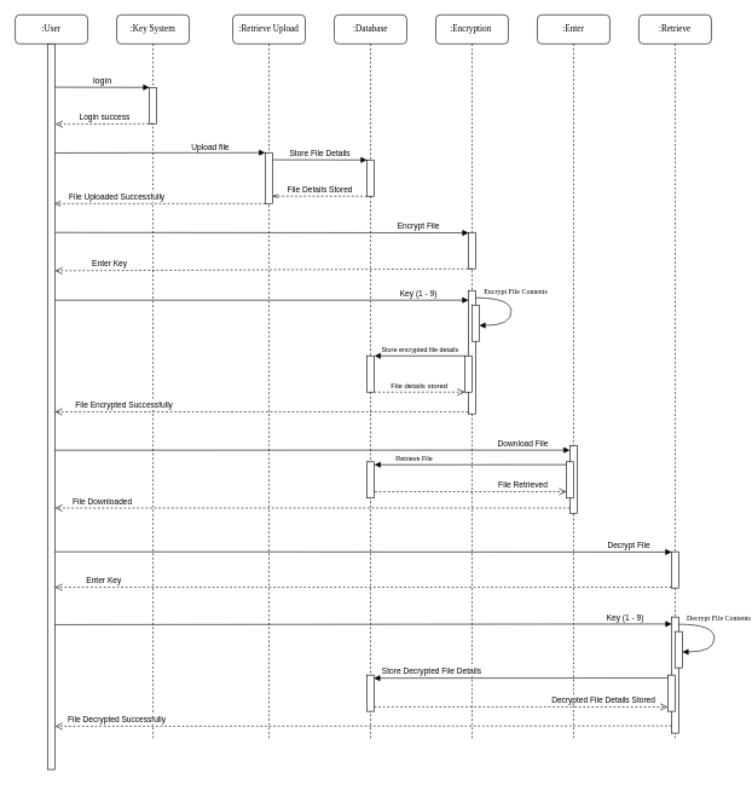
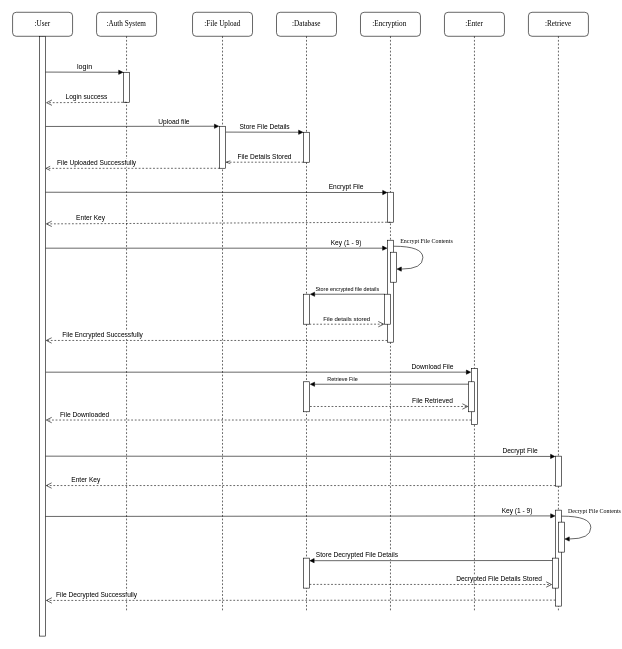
  <mxCell id="0" />
  <mxCell id="1" parent="0" />
- <mxCell id="2" value=":Key System" style="shape=umlLifeline;perimeter=lifelinePerimeter;whiteSpace=wrap;html=1;container=1;collapsible=0;recursiveResize=0;outlineConnect=0;rounded=1;shadow=0;comic=0;labelBackgroundColor=none;strokeWidth=1;fontFamily=Verdana;fontSize=12;align=center;" parent="1" vertex="1"><mxGeometry x="160" y="20" width="100" height="1000" as="geometry" /></mxCell>
+ <mxCell id="2" value=":Auth System" style="shape=umlLifeline;perimeter=lifelinePerimeter;whiteSpace=wrap;html=1;container=1;collapsible=0;recursiveResize=0;outlineConnect=0;rounded=1;shadow=0;comic=0;labelBackgroundColor=none;strokeWidth=1;fontFamily=Verdana;fontSize=12;align=center;" parent="1" vertex="1"><mxGeometry x="160" y="20" width="100" height="1000" as="geometry" /></mxCell>
  <mxCell id="3" value="" style="html=1;points=[];perimeter=orthogonalPerimeter;rounded=0;shadow=0;comic=0;labelBackgroundColor=none;strokeWidth=1;fontFamily=Verdana;fontSize=12;align=center;" parent="2" vertex="1"><mxGeometry x="45" y="100" width="10" height="50" as="geometry" /></mxCell>
- <mxCell id="4" value=":Retrieve Upload" style="shape=umlLifeline;perimeter=lifelinePerimeter;whiteSpace=wrap;html=1;container=1;collapsible=0;recursiveResize=0;outlineConnect=0;rounded=1;shadow=0;comic=0;labelBackgroundColor=none;strokeWidth=1;fontFamily=Verdana;fontSize=12;align=center;" parent="1" vertex="1"><mxGeometry x="320" y="20" width="100" height="1000" as="geometry" /></mxCell>
+ <mxCell id="4" value=":File Upload" style="shape=umlLifeline;perimeter=lifelinePerimeter;whiteSpace=wrap;html=1;container=1;collapsible=0;recursiveResize=0;outlineConnect=0;rounded=1;shadow=0;comic=0;labelBackgroundColor=none;strokeWidth=1;fontFamily=Verdana;fontSize=12;align=center;" parent="1" vertex="1"><mxGeometry x="320" y="20" width="100" height="1000" as="geometry" /></mxCell>
  <mxCell id="5" value="" style="html=1;points=[];perimeter=orthogonalPerimeter;rounded=0;shadow=0;comic=0;labelBackgroundColor=none;strokeWidth=1;fontFamily=Verdana;fontSize=12;align=center;" parent="4" vertex="1"><mxGeometry x="45" y="190" width="10" height="70" as="geometry" /></mxCell>
  <mxCell id="6" value=":Database" style="shape=umlLifeline;perimeter=lifelinePerimeter;whiteSpace=wrap;html=1;container=1;collapsible=0;recursiveResize=0;outlineConnect=0;rounded=1;shadow=0;comic=0;labelBackgroundColor=none;strokeWidth=1;fontFamily=Verdana;fontSize=12;align=center;" parent="1" vertex="1"><mxGeometry x="460" y="20" width="100" height="1000" as="geometry" /></mxCell>
  <mxCell id="7" value="" style="html=1;points=[[0,0,0,0,5],[0,1,0,0,-5],[1,0,0,0,5],[1,1,0,0,-5]];perimeter=orthogonalPerimeter;outlineConnect=0;targetShapes=umlLifeline;portConstraint=eastwest;newEdgeStyle={&quot;curved&quot;:0,&quot;rounded&quot;:0};" vertex="1" parent="6"><mxGeometry x="45" y="200" width="10" height="50" as="geometry" /></mxCell>
  <mxCell id="8" value="" style="html=1;points=[];perimeter=orthogonalPerimeter;rounded=0;shadow=0;comic=0;labelBackgroundColor=none;strokeWidth=1;fontFamily=Verdana;fontSize=12;align=center;" vertex="1" parent="6"><mxGeometry x="45" y="470" width="10" height="50" as="geometry" /></mxCell>
  <mxCell id="9" value="" style="html=1;points=[];perimeter=orthogonalPerimeter;rounded=0;shadow=0;comic=0;labelBackgroundColor=none;strokeWidth=1;fontFamily=Verdana;fontSize=12;align=center;" vertex="1" parent="6"><mxGeometry x="45" y="616" width="10" height="50" as="geometry" /></mxCell>
  <mxCell id="10" value="" style="html=1;points=[];perimeter=orthogonalPerimeter;rounded=0;shadow=0;comic=0;labelBackgroundColor=none;strokeWidth=1;fontFamily=Verdana;fontSize=12;align=center;" vertex="1" parent="6"><mxGeometry x="45" y="910" width="10" height="50" as="geometry" /></mxCell>
  <mxCell id="11" value=":Encryption&amp;nbsp;" style="shape=umlLifeline;perimeter=lifelinePerimeter;whiteSpace=wrap;html=1;container=1;collapsible=0;recursiveResize=0;outlineConnect=0;rounded=1;shadow=0;comic=0;labelBackgroundColor=none;strokeWidth=1;fontFamily=Verdana;fontSize=12;align=center;" parent="1" vertex="1"><mxGeometry x="600" y="20" width="100" height="1000" as="geometry" /></mxCell>
  <mxCell id="12" value="" style="html=1;points=[];perimeter=orthogonalPerimeter;rounded=0;shadow=0;comic=0;labelBackgroundColor=none;strokeWidth=1;fontFamily=Verdana;fontSize=12;align=center;" vertex="1" parent="11"><mxGeometry x="45" y="300" width="10" height="50" as="geometry" /></mxCell>
  <mxCell id="13" value="" style="html=1;points=[];perimeter=orthogonalPerimeter;rounded=0;shadow=0;comic=0;labelBackgroundColor=none;strokeWidth=1;fontFamily=Verdana;fontSize=12;align=center;" vertex="1" parent="11"><mxGeometry x="45" y="380" width="10" height="170" as="geometry" /></mxCell>
  <mxCell id="14" value="" style="html=1;points=[];perimeter=orthogonalPerimeter;rounded=0;shadow=0;comic=0;labelBackgroundColor=none;strokeWidth=1;fontFamily=Verdana;fontSize=12;align=center;" vertex="1" parent="11"><mxGeometry x="50" y="400" width="10" height="50" as="geometry" /></mxCell>
  <mxCell id="15" value="&lt;font style=&quot;font-size: 10px;&quot;&gt;Encrypt File Contents&lt;/font&gt;" style="html=1;verticalAlign=bottom;endArrow=block;labelBackgroundColor=none;fontFamily=Verdana;fontSize=12;elbow=vertical;edgeStyle=orthogonalEdgeStyle;curved=1;entryX=0.997;entryY=0.562;entryDx=0;entryDy=0;entryPerimeter=0;" edge="1" parent="11" target="14"><mxGeometry x="-0.257" y="6" relative="1" as="geometry"><mxPoint x="55.4" y="390" as="sourcePoint" /><mxPoint x="55.0" y="428.1" as="targetPoint" /><Array as="points"><mxPoint x="104" y="390" /><mxPoint x="104" y="428" /></Array><mxPoint as="offset" /></mxGeometry></mxCell>
  <mxCell id="16" value="" style="html=1;points=[];perimeter=orthogonalPerimeter;rounded=0;shadow=0;comic=0;labelBackgroundColor=none;strokeWidth=1;fontFamily=Verdana;fontSize=12;align=center;" vertex="1" parent="11"><mxGeometry x="40" y="470" width="10" height="50" as="geometry" /></mxCell>
  <mxCell id="17" value="&lt;font style=&quot;font-size: 9px;&quot;&gt;Store encrypted file details&lt;/font&gt;" style="html=1;verticalAlign=bottom;endArrow=block;curved=0;rounded=0;entryX=1.045;entryY=0.001;entryDx=0;entryDy=0;entryPerimeter=0;" edge="1" parent="11" target="8"><mxGeometry width="80" relative="1" as="geometry"><mxPoint x="40" y="470" as="sourcePoint" /><mxPoint x="-80" y="470" as="targetPoint" /></mxGeometry></mxCell>
  <mxCell id="18" value=":Enter" style="shape=umlLifeline;perimeter=lifelinePerimeter;whiteSpace=wrap;html=1;container=1;collapsible=0;recursiveResize=0;outlineConnect=0;rounded=1;shadow=0;comic=0;labelBackgroundColor=none;strokeWidth=1;fontFamily=Verdana;fontSize=12;align=center;" parent="1" vertex="1"><mxGeometry x="740" y="20" width="100" height="1000" as="geometry" /></mxCell>
  <mxCell id="19" value="" style="html=1;points=[];perimeter=orthogonalPerimeter;rounded=0;shadow=0;comic=0;labelBackgroundColor=none;strokeWidth=1;fontFamily=Verdana;fontSize=12;align=center;" vertex="1" parent="18"><mxGeometry x="45" y="594" width="10" height="93" as="geometry" /></mxCell>
  <mxCell id="20" value="" style="html=1;points=[];perimeter=orthogonalPerimeter;rounded=0;shadow=0;comic=0;labelBackgroundColor=none;strokeWidth=1;fontFamily=Verdana;fontSize=12;align=center;" vertex="1" parent="18"><mxGeometry x="40" y="616" width="10" height="50" as="geometry" /></mxCell>
  <mxCell id="21" value=":Retrieve" style="shape=umlLifeline;perimeter=lifelinePerimeter;whiteSpace=wrap;html=1;container=1;collapsible=0;recursiveResize=0;outlineConnect=0;rounded=1;shadow=0;comic=0;labelBackgroundColor=none;strokeWidth=1;fontFamily=Verdana;fontSize=12;align=center;" parent="1" vertex="1"><mxGeometry x="880" y="20" width="100" height="1000" as="geometry" /></mxCell>
  <mxCell id="22" value="" style="html=1;points=[];perimeter=orthogonalPerimeter;rounded=0;shadow=0;comic=0;labelBackgroundColor=none;strokeWidth=1;fontFamily=Verdana;fontSize=12;align=center;" vertex="1" parent="21"><mxGeometry x="45" y="740" width="10" height="50" as="geometry" /></mxCell>
  <mxCell id="23" value="Enter Key" style="html=1;verticalAlign=bottom;endArrow=open;dashed=1;endSize=8;curved=0;rounded=0;" edge="1" parent="21"><mxGeometry x="0.842" relative="1" as="geometry"><mxPoint x="45" y="789" as="sourcePoint" /><mxPoint x="-805" y="789" as="targetPoint" /><mxPoint as="offset" /></mxGeometry></mxCell>
  <mxCell id="24" value="" style="html=1;points=[];perimeter=orthogonalPerimeter;rounded=0;shadow=0;comic=0;labelBackgroundColor=none;strokeWidth=1;fontFamily=Verdana;fontSize=12;align=center;" vertex="1" parent="21"><mxGeometry x="45" y="830" width="10" height="160" as="geometry" /></mxCell>
  <mxCell id="25" value="" style="html=1;points=[];perimeter=orthogonalPerimeter;rounded=0;shadow=0;comic=0;labelBackgroundColor=none;strokeWidth=1;fontFamily=Verdana;fontSize=12;align=center;" vertex="1" parent="21"><mxGeometry x="50" y="850" width="10" height="50" as="geometry" /></mxCell>
  <mxCell id="26" value="&lt;font style=&quot;font-size: 10px;&quot;&gt;Decrypt File Contents&lt;/font&gt;" style="html=1;verticalAlign=bottom;endArrow=block;labelBackgroundColor=none;fontFamily=Verdana;fontSize=12;elbow=vertical;edgeStyle=orthogonalEdgeStyle;curved=1;entryX=0.997;entryY=0.562;entryDx=0;entryDy=0;entryPerimeter=0;" edge="1" parent="21" target="25"><mxGeometry x="-0.257" y="6" relative="1" as="geometry"><mxPoint x="55.4" y="840" as="sourcePoint" /><mxPoint x="55" y="878.1" as="targetPoint" /><Array as="points"><mxPoint x="104" y="840" /><mxPoint x="104" y="878" /></Array><mxPoint as="offset" /></mxGeometry></mxCell>
  <mxCell id="27" value="" style="html=1;points=[];perimeter=orthogonalPerimeter;rounded=0;shadow=0;comic=0;labelBackgroundColor=none;strokeWidth=1;fontFamily=Verdana;fontSize=12;align=center;" vertex="1" parent="21"><mxGeometry x="40" y="910" width="10" height="50" as="geometry" /></mxCell>
  <mxCell id="28" value="File Decrypted Successfully" style="html=1;verticalAlign=bottom;endArrow=open;dashed=1;endSize=8;curved=0;rounded=0;entryX=1.027;entryY=0.774;entryDx=0;entryDy=0;entryPerimeter=0;" edge="1" parent="21"><mxGeometry x="0.801" relative="1" as="geometry"><mxPoint x="45" y="980" as="sourcePoint" /><mxPoint x="-804.73" y="980.552" as="targetPoint" /><mxPoint as="offset" /></mxGeometry></mxCell>
  <mxCell id="29" value=":User" style="shape=umlLifeline;perimeter=lifelinePerimeter;whiteSpace=wrap;html=1;container=1;collapsible=0;recursiveResize=0;outlineConnect=0;rounded=1;shadow=0;comic=0;labelBackgroundColor=none;strokeWidth=1;fontFamily=Verdana;fontSize=12;align=center;" parent="1" vertex="1"><mxGeometry x="20" y="20" width="100" height="1040" as="geometry" /></mxCell>
  <mxCell id="30" value="Download File" style="html=1;verticalAlign=bottom;endArrow=block;curved=0;rounded=0;entryX=-0.033;entryY=0.064;entryDx=0;entryDy=0;entryPerimeter=0;" edge="1" parent="29" target="19"><mxGeometry x="0.818" width="80" relative="1" as="geometry"><mxPoint x="55" y="600" as="sourcePoint" /><mxPoint x="760" y="600" as="targetPoint" /><mxPoint as="offset" /></mxGeometry></mxCell>
  <mxCell id="31" value="" style="html=1;points=[[0,0,0,0,5],[0,1,0,0,-5],[1,0,0,0,5],[1,1,0,0,-5]];perimeter=orthogonalPerimeter;outlineConnect=0;targetShapes=umlLifeline;portConstraint=eastwest;newEdgeStyle={&quot;curved&quot;:0,&quot;rounded&quot;:0};" vertex="1" parent="29"><mxGeometry x="45" y="40" width="10" height="1000" as="geometry" /></mxCell>
  <mxCell id="32" value="&lt;font face=&quot;Helvetica&quot;&gt;login&lt;/font&gt;" style="html=1;verticalAlign=bottom;endArrow=block;entryX=0;entryY=0;labelBackgroundColor=none;fontFamily=Verdana;fontSize=12;edgeStyle=elbowEdgeStyle;elbow=vertical;" parent="1" target="3" edge="1"><mxGeometry relative="1" as="geometry"><mxPoint x="75" y="119.667" as="sourcePoint" /></mxGeometry></mxCell>
  <mxCell id="33" value="Upload file" style="html=1;verticalAlign=bottom;endArrow=block;curved=0;rounded=0;entryX=-0.036;entryY=-0.001;entryDx=0;entryDy=0;entryPerimeter=0;exitX=1.033;exitY=0.203;exitDx=0;exitDy=0;exitPerimeter=0;" edge="1" parent="1" target="5"><mxGeometry x="0.481" y="-1" width="80" relative="1" as="geometry"><mxPoint x="75.33" y="210.335" as="sourcePoint" /><mxPoint x="340" y="249.71" as="targetPoint" /><mxPoint as="offset" /></mxGeometry></mxCell>
  <mxCell id="34" value="File Details Stored" style="html=1;verticalAlign=bottom;endArrow=openThin;curved=0;rounded=0;entryX=0.988;entryY=0.856;entryDx=0;entryDy=0;entryPerimeter=0;dashed=1;endFill=0;" edge="1" parent="1" source="7" target="5"><mxGeometry x="0.001" width="80" relative="1" as="geometry"><mxPoint x="560" y="230" as="sourcePoint" /><mxPoint x="380.02" y="270.15" as="targetPoint" /><mxPoint as="offset" /></mxGeometry></mxCell>
  <mxCell id="35" value="File Uploaded Successfully" style="html=1;verticalAlign=bottom;endArrow=open;curved=0;rounded=0;exitX=0.02;exitY=1.001;exitDx=0;exitDy=0;exitPerimeter=0;entryX=0.951;entryY=0.36;entryDx=0;entryDy=0;entryPerimeter=0;dashed=1;endFill=0;" edge="1" parent="1" source="5"><mxGeometry x="0.412" width="80" relative="1" as="geometry"><mxPoint x="240" y="290" as="sourcePoint" /><mxPoint x="74.51" y="280.2" as="targetPoint" /><mxPoint as="offset" /></mxGeometry></mxCell>
  <mxCell id="36" value="Store File Details" style="html=1;verticalAlign=bottom;endArrow=block;curved=0;rounded=0;exitX=1.049;exitY=0.139;exitDx=0;exitDy=0;exitPerimeter=0;" edge="1" parent="1" source="5" target="7"><mxGeometry width="80" relative="1" as="geometry"><mxPoint x="380" y="220" as="sourcePoint" /><mxPoint x="460" y="220" as="targetPoint" /></mxGeometry></mxCell>
  <mxCell id="37" value="Encrypt File" style="html=1;verticalAlign=bottom;endArrow=block;curved=0;rounded=0;entryX=0.016;entryY=0.01;entryDx=0;entryDy=0;entryPerimeter=0;" edge="1" parent="1" target="12"><mxGeometry x="0.758" width="80" relative="1" as="geometry"><mxPoint x="75" y="320" as="sourcePoint" /><mxPoint x="640" y="320" as="targetPoint" /><mxPoint as="offset" /></mxGeometry></mxCell>
  <mxCell id="38" value="Login success" style="html=1;verticalAlign=bottom;endArrow=open;dashed=1;endSize=8;curved=0;rounded=0;entryX=1.05;entryY=0.114;entryDx=0;entryDy=0;entryPerimeter=0;" edge="1" parent="1"><mxGeometry relative="1" as="geometry"><mxPoint x="210" y="170" as="sourcePoint" /><mxPoint x="75.5" y="170.73" as="targetPoint" /></mxGeometry></mxCell>
  <mxCell id="39" value="Enter Key" style="html=1;verticalAlign=bottom;endArrow=open;dashed=1;endSize=8;curved=0;rounded=0;exitX=0.5;exitY=1;exitDx=0;exitDy=0;exitPerimeter=0;entryX=1.019;entryY=0.568;entryDx=0;entryDy=0;entryPerimeter=0;" edge="1" parent="1" source="12"><mxGeometry x="0.74" relative="1" as="geometry"><mxPoint x="500" y="340" as="sourcePoint" /><mxPoint x="75.19" y="372.76" as="targetPoint" /><mxPoint as="offset" /></mxGeometry></mxCell>
  <mxCell id="40" value="Key (1 - 9)" style="html=1;verticalAlign=bottom;endArrow=block;curved=0;rounded=0;exitX=1.018;exitY=0.659;exitDx=0;exitDy=0;exitPerimeter=0;" edge="1" parent="1" target="13"><mxGeometry x="0.758" width="80" relative="1" as="geometry"><mxPoint x="75.18" y="413.255" as="sourcePoint" /><mxPoint x="630" y="410" as="targetPoint" /><mxPoint as="offset" /></mxGeometry></mxCell>
  <mxCell id="41" value="&lt;font style=&quot;font-size: 10px;&quot;&gt;File details stored&lt;/font&gt;" style="html=1;verticalAlign=bottom;endArrow=open;dashed=1;endSize=8;curved=0;rounded=0;exitX=0.981;exitY=1.001;exitDx=0;exitDy=0;exitPerimeter=0;entryX=-0.023;entryY=0.999;entryDx=0;entryDy=0;entryPerimeter=0;" edge="1" parent="1" source="8" target="16"><mxGeometry relative="1" as="geometry"><mxPoint x="580" y="530" as="sourcePoint" /><mxPoint x="660" y="530" as="targetPoint" /></mxGeometry></mxCell>
  <mxCell id="42" value="File Encrypted Successfully" style="html=1;verticalAlign=bottom;endArrow=open;dashed=1;endSize=8;curved=0;rounded=0;exitX=-0.033;exitY=0.983;exitDx=0;exitDy=0;exitPerimeter=0;" edge="1" parent="1" source="13"><mxGeometry x="0.666" relative="1" as="geometry"><mxPoint x="640" y="560" as="sourcePoint" /><mxPoint x="75" y="567.11" as="targetPoint" /><mxPoint as="offset" /></mxGeometry></mxCell>
  <mxCell id="43" value="&lt;font style=&quot;font-size: 9px;&quot;&gt;Retrieve File&lt;/font&gt;" style="html=1;verticalAlign=bottom;endArrow=block;curved=0;rounded=0;exitX=0;exitY=0.08;exitDx=0;exitDy=0;exitPerimeter=0;entryX=1.033;entryY=0.082;entryDx=0;entryDy=0;entryPerimeter=0;" edge="1" parent="1" source="20" target="9"><mxGeometry x="0.587" width="80" relative="1" as="geometry"><mxPoint x="735" y="640" as="sourcePoint" /><mxPoint x="655" y="640" as="targetPoint" /><mxPoint as="offset" /></mxGeometry></mxCell>
  <mxCell id="44" value="File Retrieved" style="html=1;verticalAlign=bottom;endArrow=open;dashed=1;endSize=8;curved=0;rounded=0;exitX=1.081;exitY=0.824;exitDx=0;exitDy=0;exitPerimeter=0;" edge="1" parent="1" source="9" target="20"><mxGeometry x="0.546" relative="1" as="geometry"><mxPoint x="610" y="660" as="sourcePoint" /><mxPoint x="690" y="660" as="targetPoint" /><mxPoint as="offset" /></mxGeometry></mxCell>
  <mxCell id="45" value="File Downloaded" style="html=1;verticalAlign=bottom;endArrow=open;dashed=1;endSize=8;curved=0;rounded=0;exitX=-0.026;exitY=0.922;exitDx=0;exitDy=0;exitPerimeter=0;entryX=1.012;entryY=0.512;entryDx=0;entryDy=0;entryPerimeter=0;" edge="1" parent="1" source="19"><mxGeometry x="0.817" relative="1" as="geometry"><mxPoint x="540" y="740" as="sourcePoint" /><mxPoint x="75.12" y="699.776" as="targetPoint" /><mxPoint as="offset" /></mxGeometry></mxCell>
  <mxCell id="46" value="Decrypt File" style="html=1;verticalAlign=bottom;endArrow=block;curved=0;rounded=0;entryX=0.005;entryY=0.009;entryDx=0;entryDy=0;entryPerimeter=0;" edge="1" parent="1" target="22"><mxGeometry x="0.86" width="80" relative="1" as="geometry"><mxPoint x="75" y="760" as="sourcePoint" /><mxPoint x="898" y="760" as="targetPoint" /><mxPoint as="offset" /></mxGeometry></mxCell>
  <mxCell id="47" value="Key (1 - 9)" style="html=1;verticalAlign=bottom;endArrow=block;curved=0;rounded=0;exitX=0.987;exitY=0.652;exitDx=0;exitDy=0;exitPerimeter=0;entryX=0.022;entryY=0.06;entryDx=0;entryDy=0;entryPerimeter=0;" edge="1" parent="1" target="24"><mxGeometry x="0.848" width="80" relative="1" as="geometry"><mxPoint x="74.87" y="860.496" as="sourcePoint" /><mxPoint x="160" y="860" as="targetPoint" /><mxPoint as="offset" /></mxGeometry></mxCell>
  <mxCell id="48" value="Store Decrypted File Details" style="html=1;verticalAlign=bottom;endArrow=block;curved=0;rounded=0;exitX=-0.002;exitY=0.08;exitDx=0;exitDy=0;exitPerimeter=0;entryX=0.96;entryY=0.086;entryDx=0;entryDy=0;entryPerimeter=0;" edge="1" parent="1" source="27" target="10"><mxGeometry x="0.61" width="80" relative="1" as="geometry"><mxPoint x="910" y="934.5" as="sourcePoint" /><mxPoint x="520" y="934" as="targetPoint" /><mxPoint as="offset" /></mxGeometry></mxCell>
  <mxCell id="49" value="Decrypted File Details Stored" style="html=1;verticalAlign=bottom;endArrow=open;dashed=1;endSize=8;curved=0;rounded=0;entryX=-0.029;entryY=0.88;entryDx=0;entryDy=0;entryPerimeter=0;exitX=1.004;exitY=0.876;exitDx=0;exitDy=0;exitPerimeter=0;" edge="1" parent="1" source="10" target="27"><mxGeometry x="0.562" relative="1" as="geometry"><mxPoint x="520" y="974" as="sourcePoint" /><mxPoint x="920" y="970" as="targetPoint" /><mxPoint as="offset" /></mxGeometry></mxCell>
